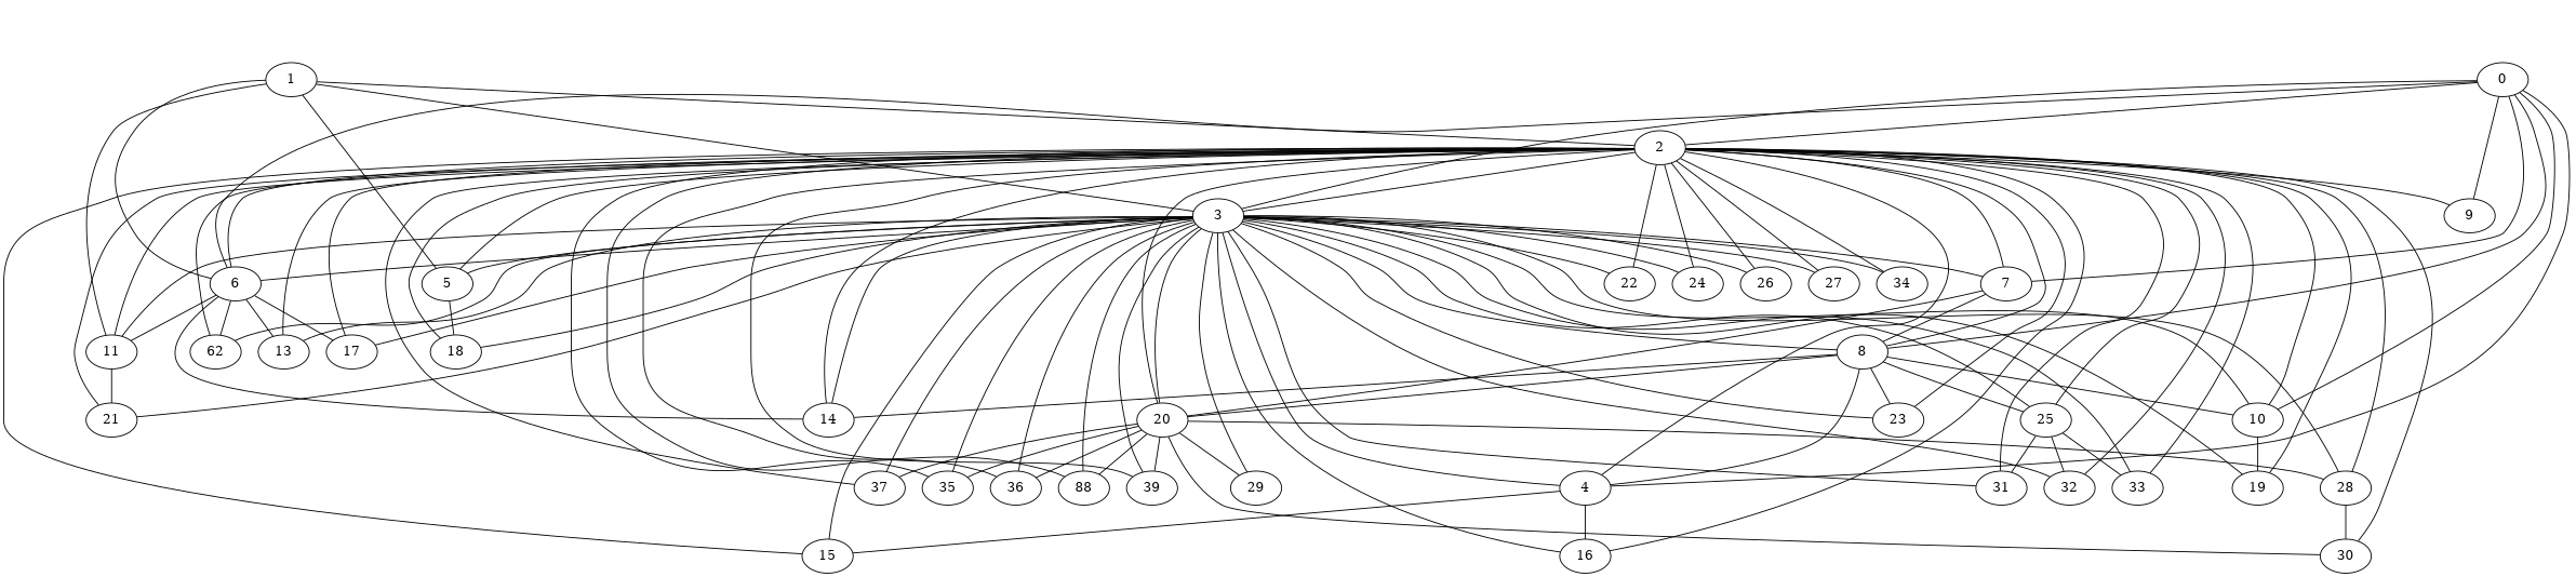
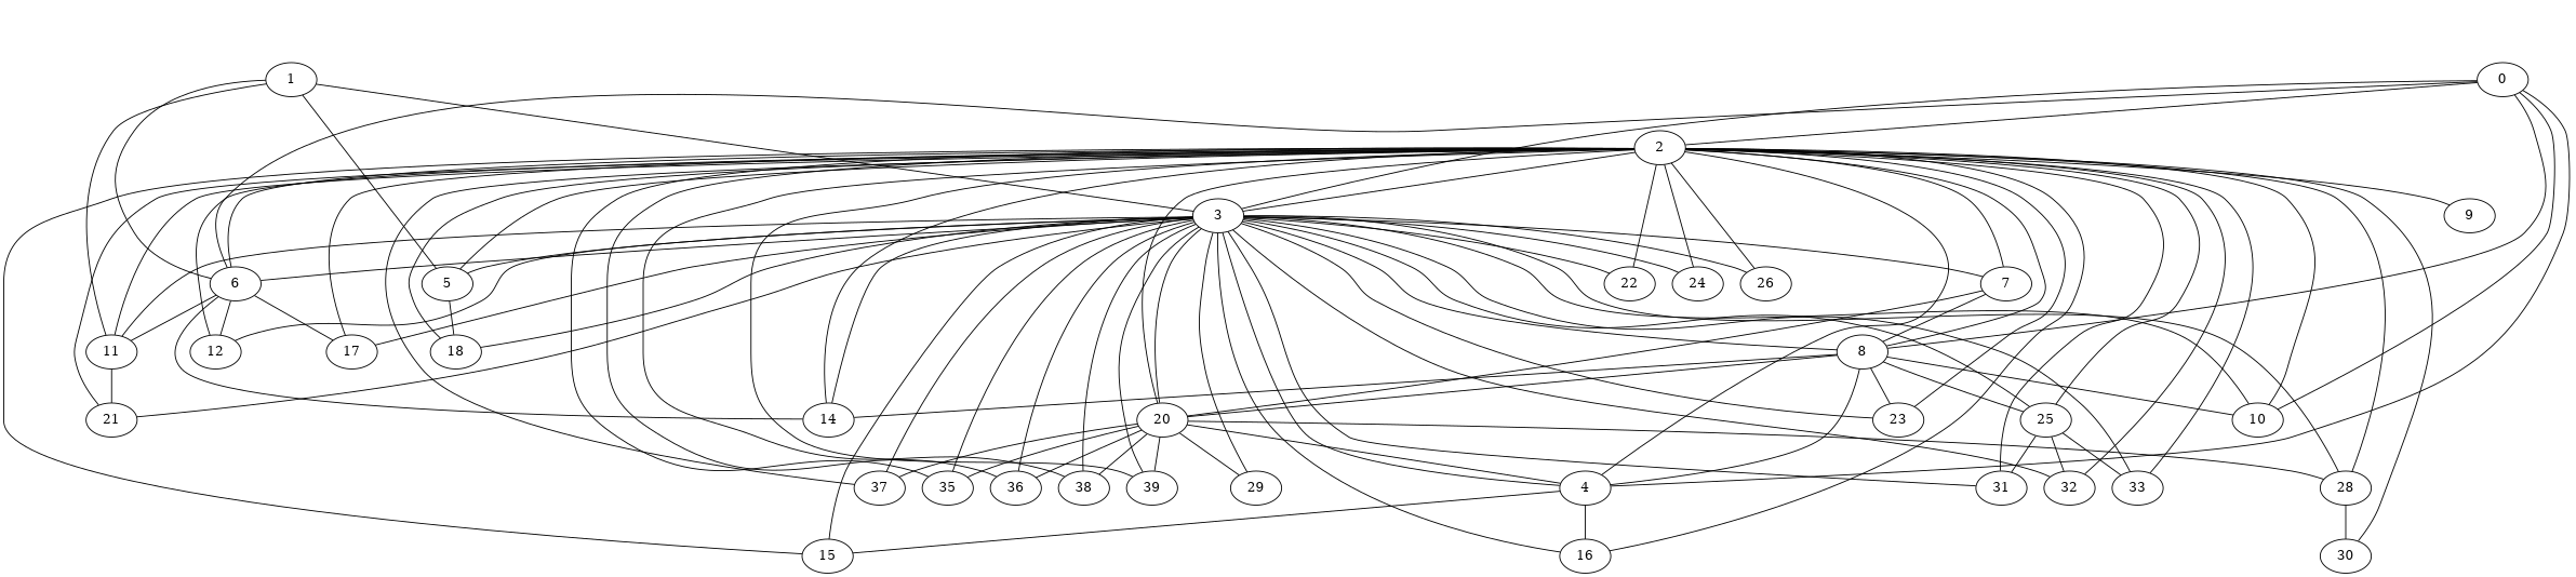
  graph {
    8
    10
    20
    14
    23
    25
-   19
    28
    29
    30
    35
    36
    37
-   38 [label=88]
+   38
    39
    31
    32
    33
    0
    4
    2
    3
    6
    7
    9
    15
    16
    5
    11
-   12 [label=62]
-   13
+   12
    17
    18
    21
    22
    24
    26
-   27
-   34
    1
    8 -- 10
    8 -- 20
    8 -- 14
    8 -- 23
    8 -- 25
-   10 -- 19
    20 -- 28
    20 -- 29
-   20 -- 30
+   20 -- 4
    20 -- 35
    20 -- 36
    20 -- 37
    20 -- 38
    20 -- 39
    25 -- 31
    25 -- 32
    25 -- 33
    28 -- 30
    0 -- 8
    0 -- 10
    0 -- 4
    0 -- 2
    0 -- 3
    0 -- 6
-   0 -- 7
-   0 -- 9
    4 -- 8
    4 -- 15
    4 -- 16
    2 -- 8
    2 -- 10
    2 -- 20
    2 -- 14
    2 -- 23
    2 -- 25
-   2 -- 19
    2 -- 28
    2 -- 30
    2 -- 35
    2 -- 36
    2 -- 37
    2 -- 38
    2 -- 39
    2 -- 31
    2 -- 32
    2 -- 33
    2 -- 4
    2 -- 3
    2 -- 6
    2 -- 7
    2 -- 9
    2 -- 15
    2 -- 16
    2 -- 5
    2 -- 11
    2 -- 12
-   2 -- 13
    2 -- 17
    2 -- 18
    2 -- 21
    2 -- 22
    2 -- 24
    2 -- 26
-   2 -- 27
-   2 -- 34
    3 -- 8
    3 -- 10
    3 -- 20
    3 -- 14
    3 -- 23
    3 -- 25
-   3 -- 19
    3 -- 28
    3 -- 29
    3 -- 35
    3 -- 36
    3 -- 37
    3 -- 38
    3 -- 39
    3 -- 31
    3 -- 32
    3 -- 33
    3 -- 4
    3 -- 6
    3 -- 7
    3 -- 15
    3 -- 16
    3 -- 5
    3 -- 11
    3 -- 12
-   3 -- 13
    3 -- 17
    3 -- 18
    3 -- 21
    3 -- 22
    3 -- 24
    3 -- 26
-   3 -- 27
-   3 -- 34
    6 -- 14
    6 -- 11
    6 -- 12
-   6 -- 13
    6 -- 17
    7 -- 8
    7 -- 20
    5 -- 18
    11 -- 21
-   1 -- 2
    1 -- 3
    1 -- 6
    1 -- 5
    1 -- 11
  }
